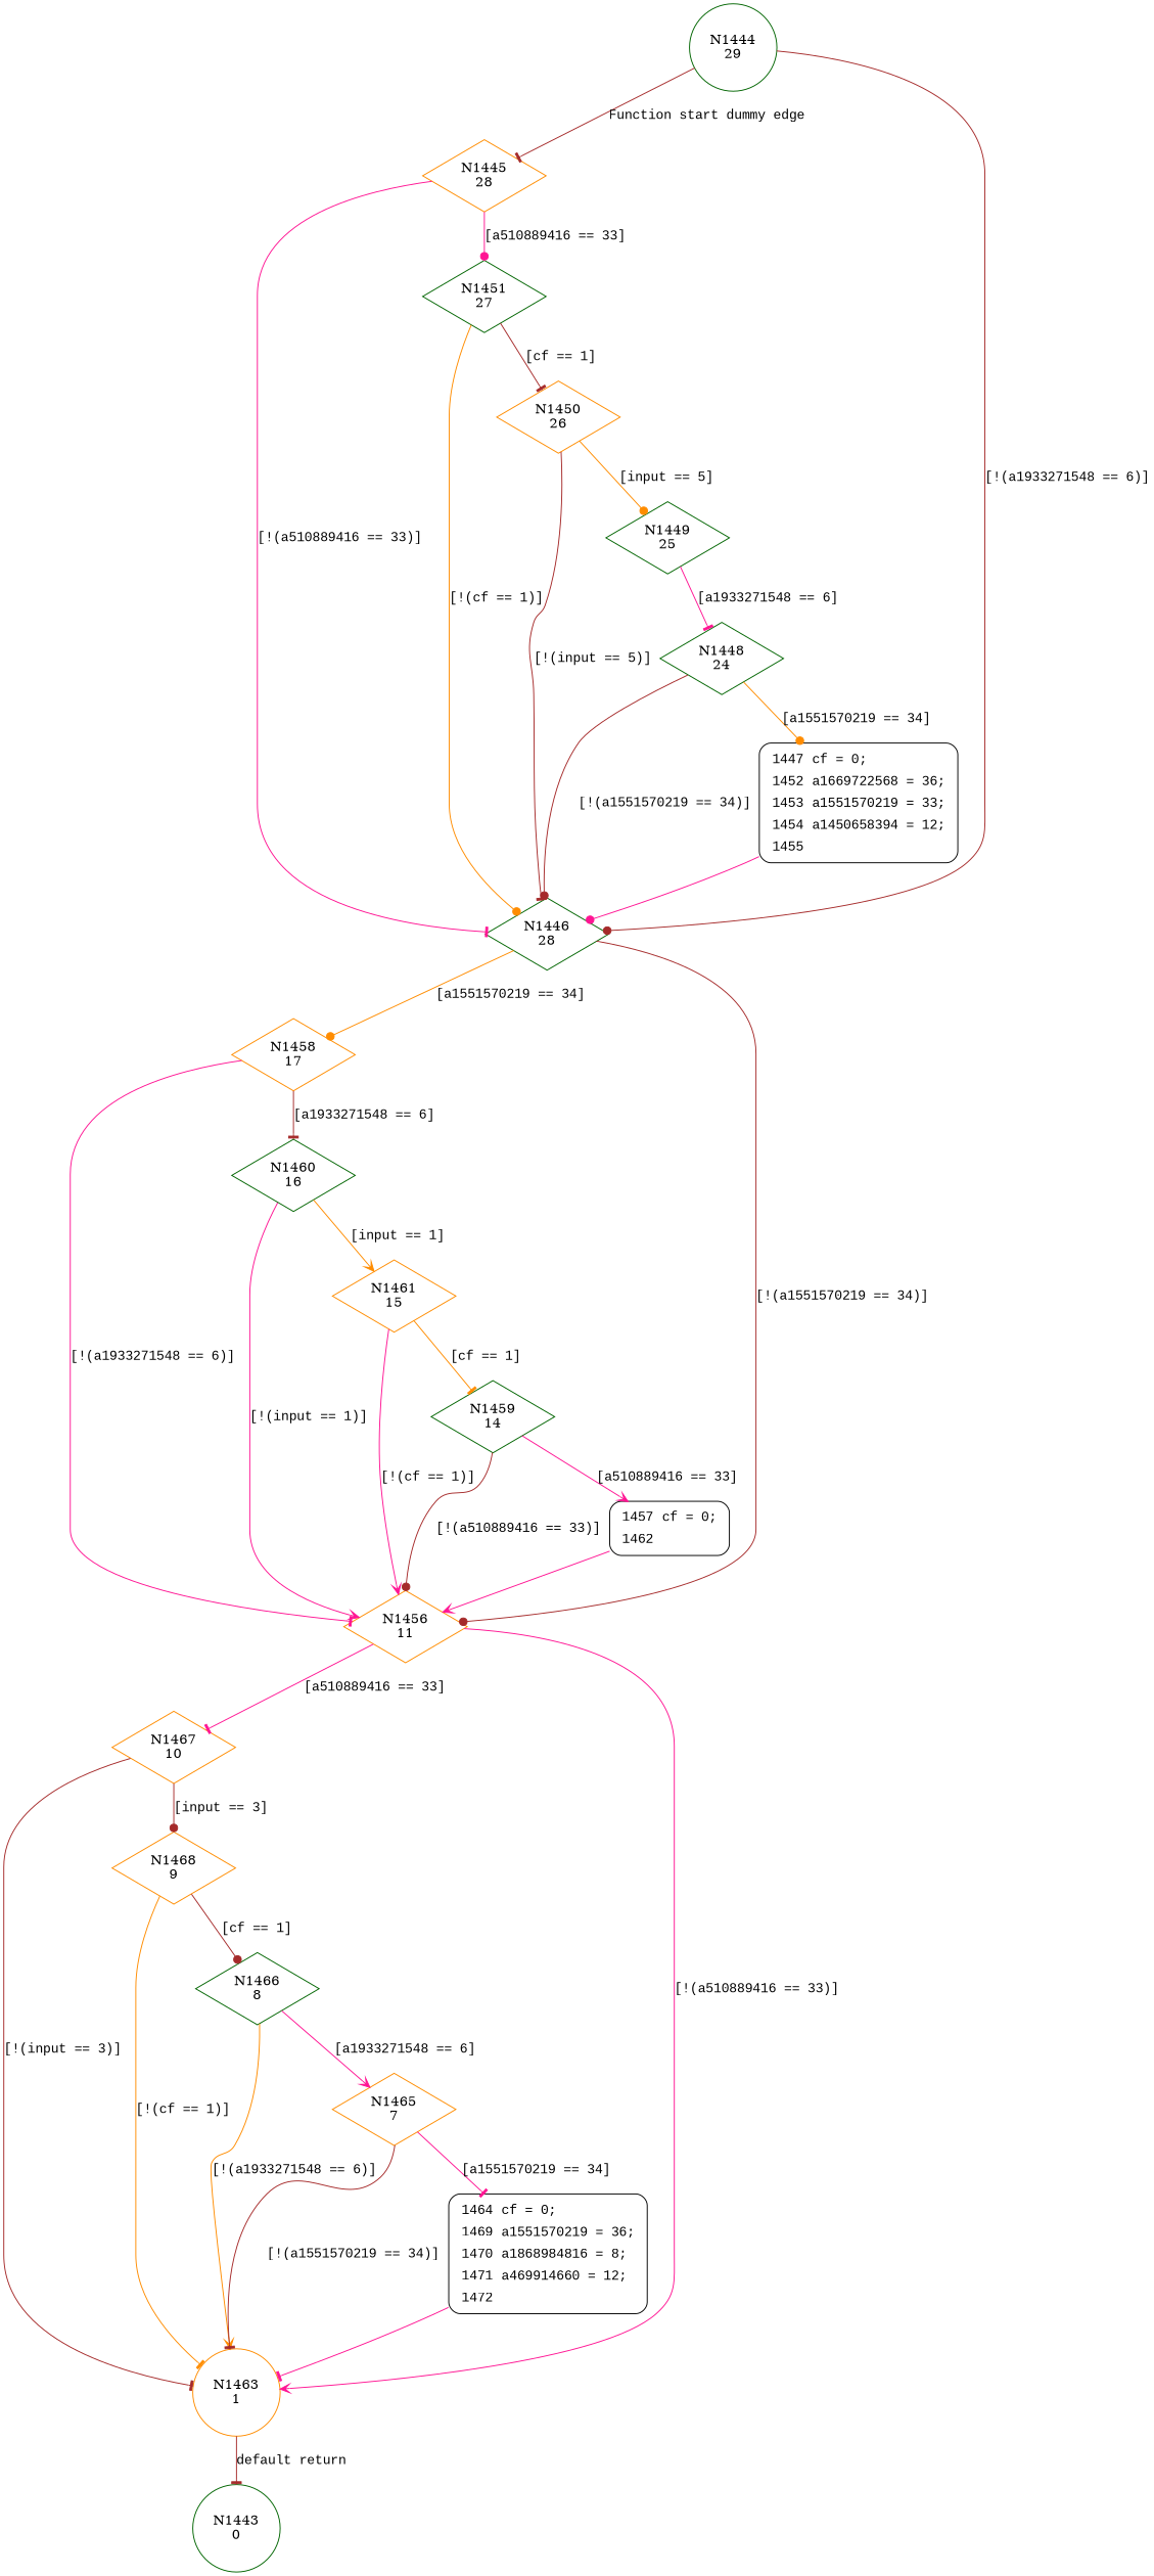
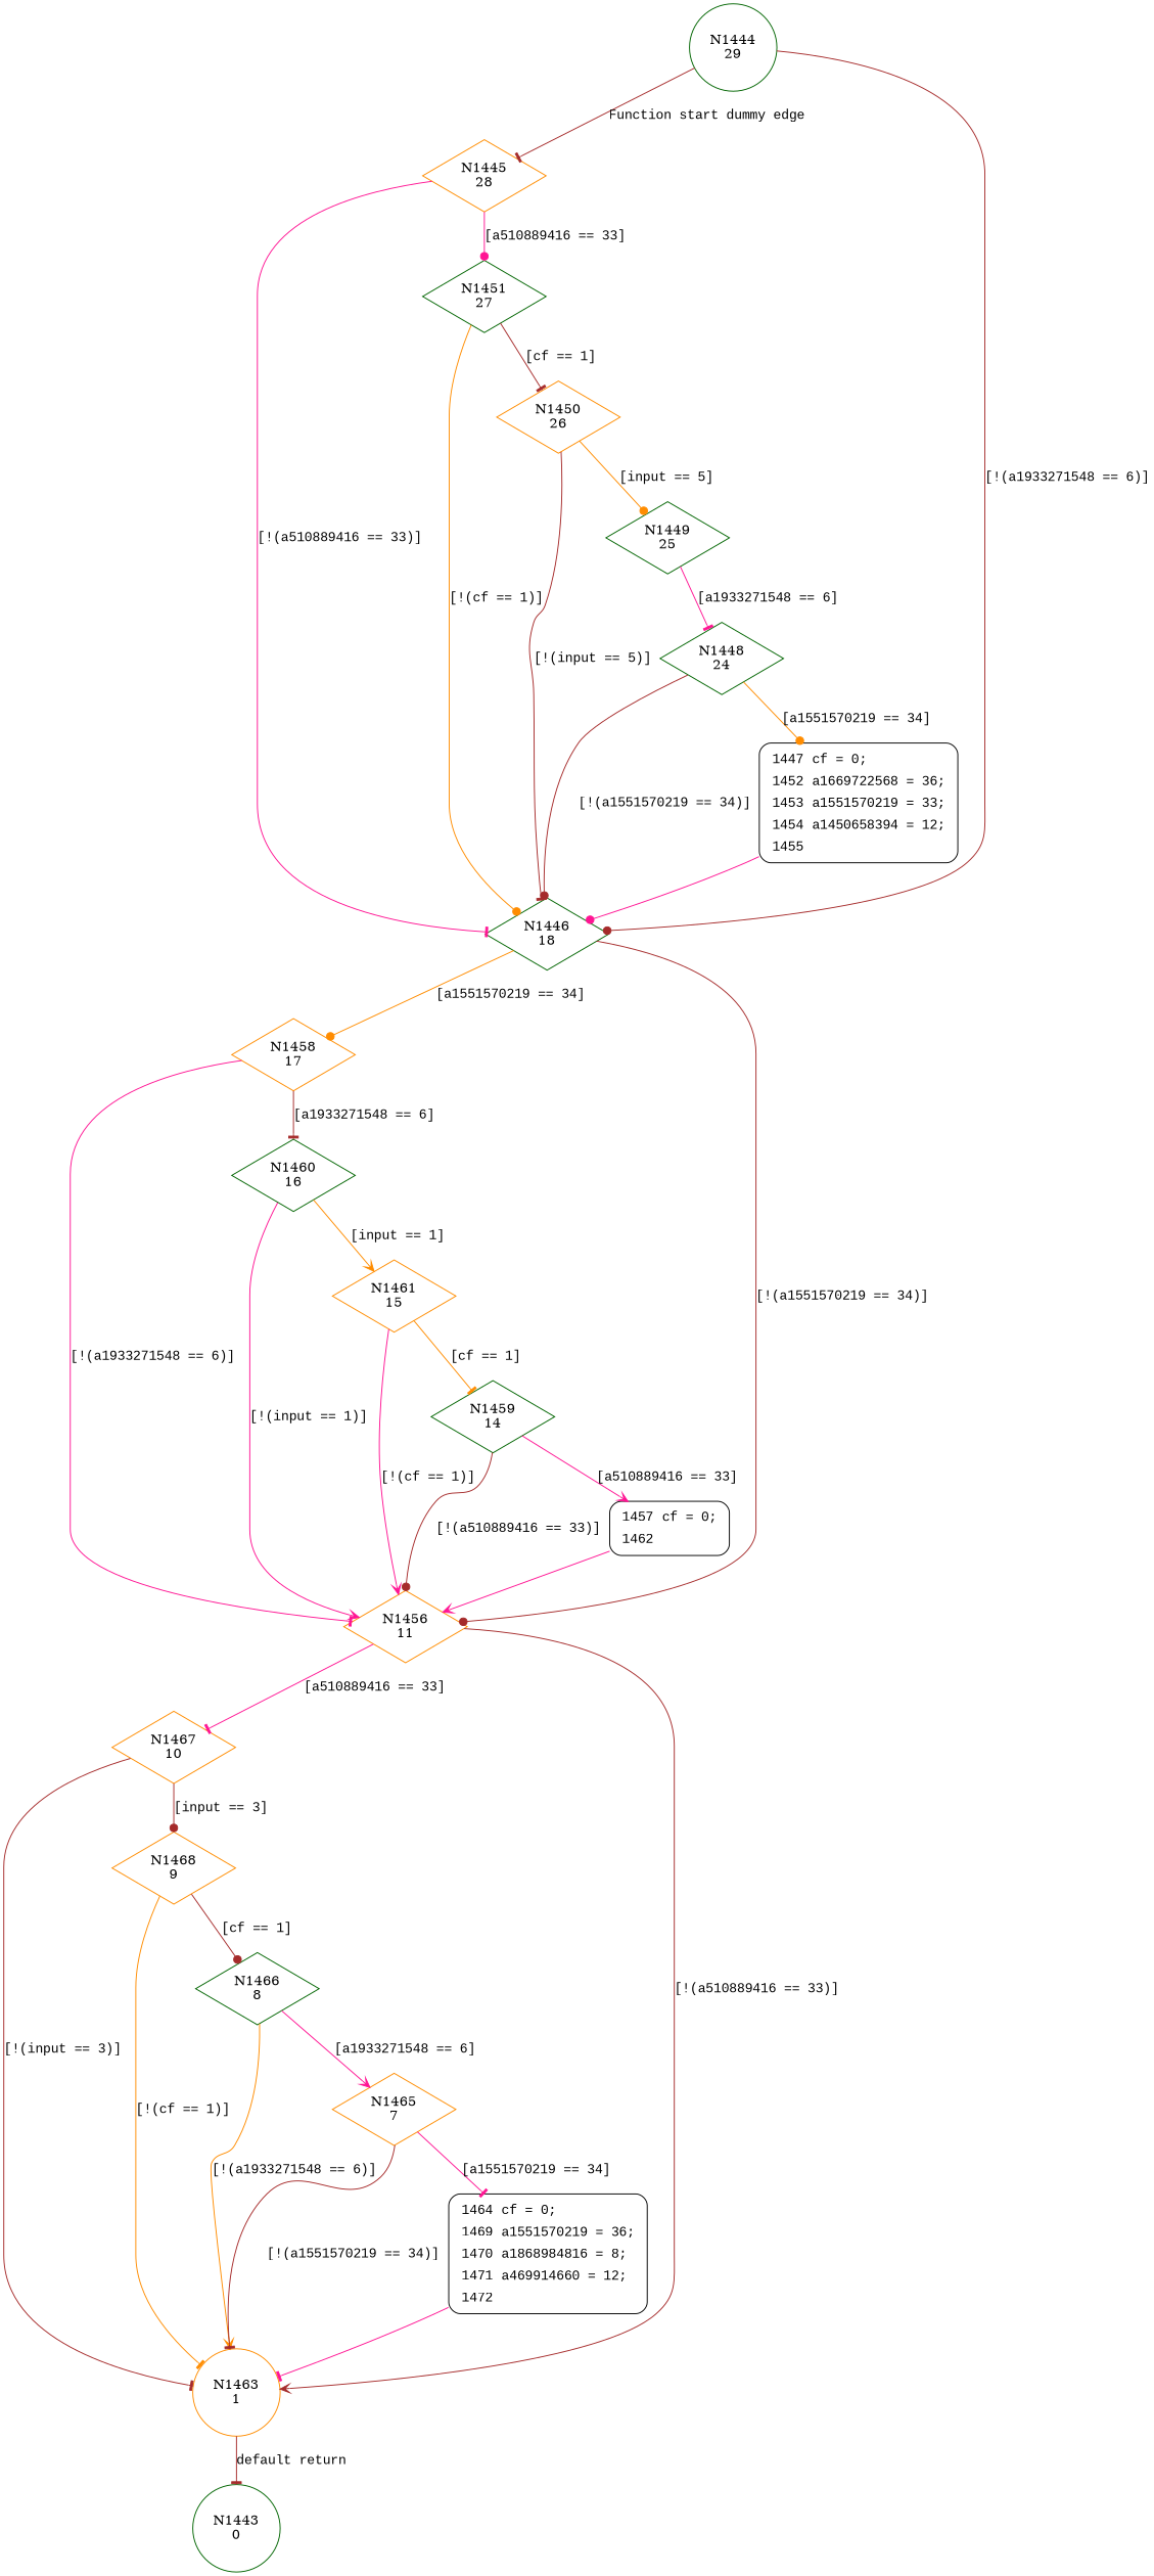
  digraph {
    node [color=darkgreen shape=diamond]
    edge [arrowhead=tee color=brown fontname="Courier New"]
    n1 [label="N1444\n29" shape=circle]
    n2 [color=darkorange label="N1445\n28"]
-   n3 [label="N1446\n28"]
+   n3 [label="N1446\n18"]
    n4 [label="N1451\n27"]
    n5 [color=darkorange label="N1450\n26"]
    n6 [color=darkorange label="N1458\n17"]
    n7 [color=darkorange label="N1456\n11"]
    n8 [label="N1449\n25"]
    n9 [label="N1460\n16"]
    n10 [color=darkorange label="N1467\n10"]
    n11 [color=darkorange label="N1463\n1" shape=circle]
    n12 [color=darkorange label="N1461\n15"]
    n13 [color=darkorange label="N1468\n9"]
    n14 [label="N1443\n0" shape=circle]
    n15 [label="N1466\n8"]
    n16 [color=darkorange label="N1465\n7"]
    n17 [fillcolor=white fontname="Courier New" label=<<table border="0" cellborder="0" cellpadding="3" bgcolor="white"><tr><td align="right">1464</td><td align="left">cf = 0;</td></tr><tr><td align="right">1469</td><td align="left">a1551570219 = 36;</td></tr><tr><td align="right">1470</td><td align="left">a1868984816 = 8;</td></tr><tr><td align="right">1471</td><td align="left">a469914660 = 12;</td></tr><tr><td align="right">1472</td><td align="left"></td></tr></table>> penwidth=1 shape=Mrecord style="filled,bold" color=""]
    n18 [label="N1459\n14"]
    n19 [fillcolor=white fontname="Courier New" label=<<table border="0" cellborder="0" cellpadding="3" bgcolor="white"><tr><td align="right">1457</td><td align="left">cf = 0;</td></tr><tr><td align="right">1462</td><td align="left"></td></tr></table>> penwidth=1 shape=Mrecord style="filled,bold" color=""]
    n20 [label="N1448\n24"]
    n21 [fillcolor=white fontname="Courier New" label=<<table border="0" cellborder="0" cellpadding="3" bgcolor="white"><tr><td align="right">1447</td><td align="left">cf = 0;</td></tr><tr><td align="right">1452</td><td align="left">a1669722568 = 36;</td></tr><tr><td align="right">1453</td><td align="left">a1551570219 = 33;</td></tr><tr><td align="right">1454</td><td align="left">a1450658394 = 12;</td></tr><tr><td align="right">1455</td><td align="left"></td></tr></table>> penwidth=1 shape=Mrecord style="filled,bold" color=""]
    n1 -> n2 [label="Function start dummy edge"]
    n1 -> n3 [arrowhead=dot label="[!(a1933271548 == 6)]"]
    n2 -> n3 [color=deeppink label="[!(a510889416 == 33)]"]
    n2 -> n4 [arrowhead=dot color=deeppink label="[a510889416 == 33]"]
    n3 -> n6 [arrowhead=dot color=darkorange label="[a1551570219 == 34]"]
    n3 -> n7 [arrowhead=dot label="[!(a1551570219 == 34)]"]
    n4 -> n3 [arrowhead=dot color=darkorange label="[!(cf == 1)]"]
    n4 -> n5 [label="[cf == 1]"]
    n5 -> n3 [label="[!(input == 5)]"]
    n5 -> n8 [arrowhead=dot color=darkorange label="[input == 5]"]
    n6 -> n7 [color=deeppink label="[!(a1933271548 == 6)]"]
    n6 -> n9 [label="[a1933271548 == 6]"]
    n7 -> n10 [color=deeppink label="[a510889416 == 33]"]
-   n7 -> n11 [arrowhead=vee color=deeppink label="[!(a510889416 == 33)]"]
+   n7 -> n11 [arrowhead=vee label="[!(a510889416 == 33)]"]
    n8 -> n20 [color=deeppink label="[a1933271548 == 6]"]
    n9 -> n7 [arrowhead=vee color=deeppink label="[!(input == 1)]"]
    n9 -> n12 [arrowhead=vee color=darkorange label="[input == 1]"]
    n10 -> n11 [label="[!(input == 3)]"]
    n10 -> n13 [arrowhead=dot label="[input == 3]"]
    n11 -> n14 [label="default return"]
    n12 -> n7 [arrowhead=vee color=deeppink label="[!(cf == 1)]"]
    n12 -> n18 [color=darkorange label="[cf == 1]"]
    n13 -> n11 [color=darkorange label="[!(cf == 1)]"]
    n13 -> n15 [arrowhead=dot label="[cf == 1]"]
    n15 -> n11 [arrowhead=vee color=darkorange label="[!(a1933271548 == 6)]"]
    n15 -> n16 [arrowhead=vee color=deeppink label="[a1933271548 == 6]"]
    n16 -> n11 [label="[!(a1551570219 == 34)]"]
    n16 -> n17 [color=deeppink label="[a1551570219 == 34]"]
    n17 -> n11 [color=deeppink fontname=""]
    n18 -> n7 [arrowhead=dot label="[!(a510889416 == 33)]"]
    n18 -> n19 [arrowhead=vee color=deeppink label="[a510889416 == 33]"]
    n19 -> n7 [arrowhead=vee color=deeppink fontname=""]
    n20 -> n3 [arrowhead=dot label="[!(a1551570219 == 34)]"]
    n20 -> n21 [arrowhead=dot color=darkorange label="[a1551570219 == 34]"]
    n21 -> n3 [arrowhead=dot color=deeppink fontname=""]
  }
